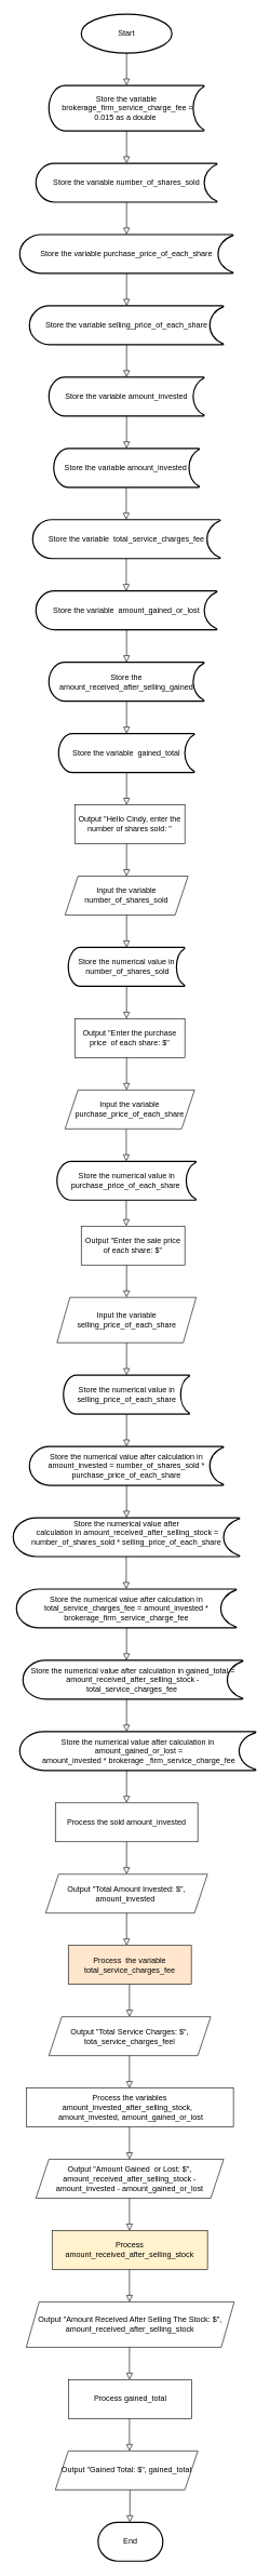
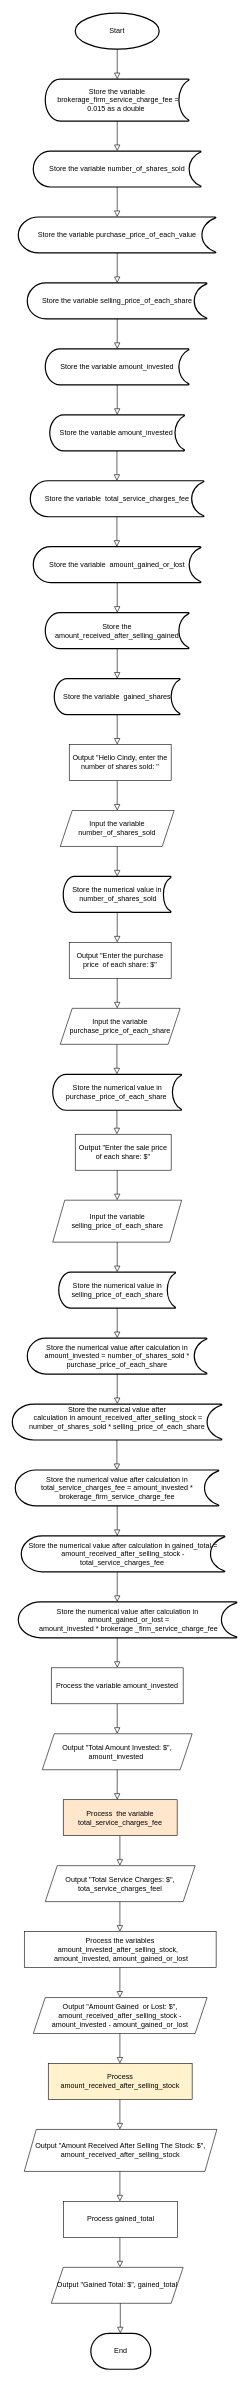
  <mxCell id="0" />
  <mxCell id="1" parent="0" />
  <mxCell id="2" value="Start" style="strokeWidth=2;html=1;shape=mxgraph.flowchart.start_1;whiteSpace=wrap;" vertex="1" parent="1"><mxGeometry x="125" y="20" width="140" height="60" as="geometry" /></mxCell>
  <mxCell id="3" value="" style="rounded=0;html=1;jettySize=auto;orthogonalLoop=1;fontSize=11;endArrow=block;endFill=0;endSize=8;strokeWidth=1;shadow=0;labelBackgroundColor=none;edgeStyle=orthogonalEdgeStyle;" edge="1" parent="1"><mxGeometry relative="1" as="geometry"><mxPoint x="195" y="1190" as="sourcePoint" /><mxPoint x="195" y="1240" as="targetPoint" /></mxGeometry></mxCell>
  <mxCell id="4" value="" style="rounded=0;html=1;jettySize=auto;orthogonalLoop=1;fontSize=11;endArrow=block;endFill=0;endSize=8;strokeWidth=1;shadow=0;labelBackgroundColor=none;edgeStyle=orthogonalEdgeStyle;" edge="1" parent="1"><mxGeometry relative="1" as="geometry"><mxPoint x="195" y="1300" as="sourcePoint" /><mxPoint x="195" y="1350" as="targetPoint" /></mxGeometry></mxCell>
  <mxCell id="5" value="Input the variable number_of_shares_sold" style="shape=parallelogram;perimeter=parallelogramPerimeter;whiteSpace=wrap;html=1;fixedSize=1;" vertex="1" parent="1"><mxGeometry x="100" y="1350" width="190" height="60" as="geometry" /></mxCell>
  <mxCell id="6" value="Output &quot;Hello Cindy, enter the&lt;br&gt;number of shares sold: &quot;" style="rounded=0;whiteSpace=wrap;html=1;" vertex="1" parent="1"><mxGeometry x="115" y="1240" width="170" height="60" as="geometry" /></mxCell>
  <mxCell id="7" value="" style="rounded=0;html=1;jettySize=auto;orthogonalLoop=1;fontSize=11;endArrow=block;endFill=0;endSize=8;strokeWidth=1;shadow=0;labelBackgroundColor=none;edgeStyle=orthogonalEdgeStyle;" edge="1" parent="1"><mxGeometry relative="1" as="geometry"><mxPoint x="195" y="1410" as="sourcePoint" /><mxPoint x="195" y="1460" as="targetPoint" /></mxGeometry></mxCell>
  <mxCell id="8" value="Output &quot;Enter the purchase price &amp;nbsp;of each share: $&quot;" style="rounded=0;whiteSpace=wrap;html=1;" vertex="1" parent="1"><mxGeometry x="115" y="1570" width="170" height="60" as="geometry" /></mxCell>
  <mxCell id="9" value="" style="rounded=0;html=1;jettySize=auto;orthogonalLoop=1;fontSize=11;endArrow=block;endFill=0;endSize=8;strokeWidth=1;shadow=0;labelBackgroundColor=none;edgeStyle=orthogonalEdgeStyle;" edge="1" parent="1"><mxGeometry relative="1" as="geometry"><mxPoint x="194.5" y="1740" as="sourcePoint" /><mxPoint x="194.5" y="1790" as="targetPoint" /></mxGeometry></mxCell>
  <mxCell id="10" value="Input the variable purchase_price_of_each_share" style="shape=parallelogram;perimeter=parallelogramPerimeter;whiteSpace=wrap;html=1;fixedSize=1;" vertex="1" parent="1"><mxGeometry x="100" y="1680" width="200" height="60" as="geometry" /></mxCell>
  <mxCell id="11" value="Output &quot;Enter the sale price of each share: $&quot;" style="rounded=0;whiteSpace=wrap;html=1;" vertex="1" parent="1"><mxGeometry x="125" y="1890" width="160" height="60" as="geometry" /></mxCell>
  <mxCell id="12" value="" style="rounded=0;html=1;jettySize=auto;orthogonalLoop=1;fontSize=11;endArrow=block;endFill=0;endSize=8;strokeWidth=1;shadow=0;labelBackgroundColor=none;edgeStyle=orthogonalEdgeStyle;" edge="1" parent="1"><mxGeometry relative="1" as="geometry"><mxPoint x="194.5" y="1840" as="sourcePoint" /><mxPoint x="194.5" y="1890" as="targetPoint" /></mxGeometry></mxCell>
  <mxCell id="13" value="Input the variable selling_price_of_each_share" style="shape=parallelogram;perimeter=parallelogramPerimeter;whiteSpace=wrap;html=1;fixedSize=1;" vertex="1" parent="1"><mxGeometry x="87.5" y="2000" width="215" height="70" as="geometry" /></mxCell>
  <mxCell id="14" value="Store the numerical value in &amp;nbsp;number_of_shares_sold" style="strokeWidth=2;html=1;shape=mxgraph.flowchart.stored_data;whiteSpace=wrap;" vertex="1" parent="1"><mxGeometry x="105" y="1460" width="180" height="60" as="geometry" /></mxCell>
  <mxCell id="15" value="" style="rounded=0;html=1;jettySize=auto;orthogonalLoop=1;fontSize=11;endArrow=block;endFill=0;endSize=8;strokeWidth=1;shadow=0;labelBackgroundColor=none;edgeStyle=orthogonalEdgeStyle;" edge="1" parent="1"><mxGeometry relative="1" as="geometry"><mxPoint x="195" y="1520" as="sourcePoint" /><mxPoint x="195" y="1570" as="targetPoint" /></mxGeometry></mxCell>
  <mxCell id="16" value="" style="rounded=0;html=1;jettySize=auto;orthogonalLoop=1;fontSize=11;endArrow=block;endFill=0;endSize=8;strokeWidth=1;shadow=0;labelBackgroundColor=none;edgeStyle=orthogonalEdgeStyle;" edge="1" parent="1"><mxGeometry relative="1" as="geometry"><mxPoint x="195" y="1630" as="sourcePoint" /><mxPoint x="195" y="1680" as="targetPoint" /></mxGeometry></mxCell>
  <mxCell id="17" value="Store the numerical value in purchase_price_of_each_share&amp;nbsp;" style="strokeWidth=2;html=1;shape=mxgraph.flowchart.stored_data;whiteSpace=wrap;" vertex="1" parent="1"><mxGeometry x="87.5" y="1790" width="215" height="60" as="geometry" /></mxCell>
  <mxCell id="18" value="" style="rounded=0;html=1;jettySize=auto;orthogonalLoop=1;fontSize=11;endArrow=block;endFill=0;endSize=8;strokeWidth=1;shadow=0;labelBackgroundColor=none;edgeStyle=orthogonalEdgeStyle;" edge="1" parent="1"><mxGeometry relative="1" as="geometry"><mxPoint x="195" y="1950" as="sourcePoint" /><mxPoint x="195" y="2000" as="targetPoint" /></mxGeometry></mxCell>
  <mxCell id="19" value="" style="rounded=0;html=1;jettySize=auto;orthogonalLoop=1;fontSize=11;endArrow=block;endFill=0;endSize=8;strokeWidth=1;shadow=0;labelBackgroundColor=none;edgeStyle=orthogonalEdgeStyle;" edge="1" parent="1"><mxGeometry relative="1" as="geometry"><mxPoint x="195" y="2070" as="sourcePoint" /><mxPoint x="195" y="2120" as="targetPoint" /></mxGeometry></mxCell>
  <mxCell id="20" value="Store the numerical value in selling_price_of_each_share" style="strokeWidth=2;html=1;shape=mxgraph.flowchart.stored_data;whiteSpace=wrap;" vertex="1" parent="1"><mxGeometry x="97.5" y="2120" width="195" height="60" as="geometry" /></mxCell>
  <mxCell id="21" value="" style="rounded=0;html=1;jettySize=auto;orthogonalLoop=1;fontSize=11;endArrow=block;endFill=0;endSize=8;strokeWidth=1;shadow=0;labelBackgroundColor=none;edgeStyle=orthogonalEdgeStyle;" edge="1" parent="1"><mxGeometry relative="1" as="geometry"><mxPoint x="195" y="2180" as="sourcePoint" /><mxPoint x="195" y="2230" as="targetPoint" /></mxGeometry></mxCell>
  <mxCell id="22" value="Store the numerical value after calculation in &lt;br&gt;amount_invested = number_of_shares_sold * purchase_price_of_each_share" style="strokeWidth=2;html=1;shape=mxgraph.flowchart.stored_data;whiteSpace=wrap;" vertex="1" parent="1"><mxGeometry x="45" y="2230" width="300" height="60" as="geometry" /></mxCell>
  <mxCell id="23" value="" style="rounded=0;html=1;jettySize=auto;orthogonalLoop=1;fontSize=11;endArrow=block;endFill=0;endSize=8;strokeWidth=1;shadow=0;labelBackgroundColor=none;edgeStyle=orthogonalEdgeStyle;" edge="1" parent="1"><mxGeometry relative="1" as="geometry"><mxPoint x="195" y="2290" as="sourcePoint" /><mxPoint x="195" y="2340" as="targetPoint" /></mxGeometry></mxCell>
  <mxCell id="24" value="Store the numerical value after&lt;br&gt;&amp;nbsp;calculation in amount_received_after_selling_stock&amp;nbsp;= number_of_shares_sold * selling_price_of_each_share&lt;span style=&quot;color: rgba(255 , 255 , 255 , 0.85) ; font-family: &amp;#34;menlo&amp;#34; ; background-color: rgb(31 , 31 , 36)&quot;&gt;&lt;br&gt;&lt;br&gt;&lt;/span&gt;" style="strokeWidth=2;html=1;shape=mxgraph.flowchart.stored_data;whiteSpace=wrap;" vertex="1" parent="1"><mxGeometry x="20" y="2340" width="350" height="60" as="geometry" /></mxCell>
  <mxCell id="25" value="" style="rounded=0;html=1;jettySize=auto;orthogonalLoop=1;fontSize=11;endArrow=block;endFill=0;endSize=8;strokeWidth=1;shadow=0;labelBackgroundColor=none;edgeStyle=orthogonalEdgeStyle;" edge="1" parent="1"><mxGeometry relative="1" as="geometry"><mxPoint x="194.5" y="2400" as="sourcePoint" /><mxPoint x="194.5" y="2450" as="targetPoint" /></mxGeometry></mxCell>
  <mxCell id="26" value="Store the numerical value after calculation in total_service_charges_fee = amount_invested * brokerage_firm_service_charge_fee" style="strokeWidth=2;html=1;shape=mxgraph.flowchart.stored_data;whiteSpace=wrap;" vertex="1" parent="1"><mxGeometry x="25" y="2450" width="340" height="60" as="geometry" /></mxCell>
  <mxCell id="27" value="Store the numerical value after calculation in gained_total = amount_received_after_selling_stock - total_service_charges_fee&amp;nbsp;" style="strokeWidth=2;html=1;shape=mxgraph.flowchart.stored_data;whiteSpace=wrap;" vertex="1" parent="1"><mxGeometry x="35" y="2560" width="340" height="60" as="geometry" /></mxCell>
  <mxCell id="28" value="" style="rounded=0;html=1;jettySize=auto;orthogonalLoop=1;fontSize=11;endArrow=block;endFill=0;endSize=8;strokeWidth=1;shadow=0;labelBackgroundColor=none;edgeStyle=orthogonalEdgeStyle;" edge="1" parent="1"><mxGeometry relative="1" as="geometry"><mxPoint x="195" y="2510" as="sourcePoint" /><mxPoint x="195" y="2560" as="targetPoint" /></mxGeometry></mxCell>
  <mxCell id="29" value="" style="rounded=0;html=1;jettySize=auto;orthogonalLoop=1;fontSize=11;endArrow=block;endFill=0;endSize=8;strokeWidth=1;shadow=0;labelBackgroundColor=none;edgeStyle=orthogonalEdgeStyle;" edge="1" parent="1"><mxGeometry relative="1" as="geometry"><mxPoint x="195" y="2620" as="sourcePoint" /><mxPoint x="195" y="2670" as="targetPoint" /></mxGeometry></mxCell>
  <mxCell id="30" value="Store the numerical value after calculation in &amp;nbsp;amount_gained_or_lost =&lt;br&gt;&amp;nbsp;amount_invested * brokerage _firm_service_charge_fee" style="strokeWidth=2;html=1;shape=mxgraph.flowchart.stored_data;whiteSpace=wrap;" vertex="1" parent="1"><mxGeometry x="30" y="2670" width="365" height="60" as="geometry" /></mxCell>
  <mxCell id="31" value="Output &quot;Total Amount Invested: $&quot;, amount_invested&amp;nbsp;" style="shape=parallelogram;perimeter=parallelogramPerimeter;whiteSpace=wrap;html=1;fixedSize=1;" vertex="1" parent="1"><mxGeometry x="70" y="2890" width="250" height="60" as="geometry" /></mxCell>
  <mxCell id="32" value="" style="rounded=0;html=1;jettySize=auto;orthogonalLoop=1;fontSize=11;endArrow=block;endFill=0;endSize=8;strokeWidth=1;shadow=0;labelBackgroundColor=none;edgeStyle=orthogonalEdgeStyle;" edge="1" parent="1"><mxGeometry relative="1" as="geometry"><mxPoint x="195" y="2730" as="sourcePoint" /><mxPoint x="195" y="2780" as="targetPoint" /></mxGeometry></mxCell>
- <mxCell id="33" value="Process the sold amount_invested" style="rounded=0;whiteSpace=wrap;html=1;" vertex="1" parent="1"><mxGeometry x="85" y="2780" width="220" height="60" as="geometry" /></mxCell>
+ <mxCell id="33" value="Process the variable amount_invested" style="rounded=0;whiteSpace=wrap;html=1;" vertex="1" parent="1"><mxGeometry x="85" y="2780" width="220" height="60" as="geometry" /></mxCell>
  <mxCell id="34" value="" style="rounded=0;html=1;jettySize=auto;orthogonalLoop=1;fontSize=11;endArrow=block;endFill=0;endSize=8;strokeWidth=1;shadow=0;labelBackgroundColor=none;edgeStyle=orthogonalEdgeStyle;" edge="1" parent="1"><mxGeometry relative="1" as="geometry"><mxPoint x="195" y="2840" as="sourcePoint" /><mxPoint x="195" y="2890" as="targetPoint" /></mxGeometry></mxCell>
  <mxCell id="35" value="" style="rounded=0;html=1;jettySize=auto;orthogonalLoop=1;fontSize=11;endArrow=block;endFill=0;endSize=8;strokeWidth=1;shadow=0;labelBackgroundColor=none;edgeStyle=orthogonalEdgeStyle;" edge="1" parent="1" source="31"><mxGeometry relative="1" as="geometry"><mxPoint x="195" y="2950" as="sourcePoint" /><mxPoint x="195" y="3000" as="targetPoint" /></mxGeometry></mxCell>
  <mxCell id="36" value="Process &amp;nbsp;the variable total_service_charges_fee" style="rounded=0;whiteSpace=wrap;html=1;fillColor=#ffe6cc;" vertex="1" parent="1"><mxGeometry x="105" y="3000" width="190" height="60" as="geometry" /></mxCell>
  <mxCell id="37" value="" style="rounded=0;html=1;jettySize=auto;orthogonalLoop=1;fontSize=11;endArrow=block;endFill=0;endSize=8;strokeWidth=1;shadow=0;labelBackgroundColor=none;edgeStyle=orthogonalEdgeStyle;" edge="1" parent="1"><mxGeometry relative="1" as="geometry"><mxPoint x="199.5" y="3060" as="sourcePoint" /><mxPoint x="199.5" y="3110" as="targetPoint" /></mxGeometry></mxCell>
  <mxCell id="38" value="Output &quot;Total Service Charges: $&quot;, tota_service_charges_feel" style="shape=parallelogram;perimeter=parallelogramPerimeter;whiteSpace=wrap;html=1;fixedSize=1;" vertex="1" parent="1"><mxGeometry x="75" y="3110" width="250" height="60" as="geometry" /></mxCell>
  <mxCell id="39" value="" style="rounded=0;html=1;jettySize=auto;orthogonalLoop=1;fontSize=11;endArrow=block;endFill=0;endSize=8;strokeWidth=1;shadow=0;labelBackgroundColor=none;edgeStyle=orthogonalEdgeStyle;" edge="1" parent="1"><mxGeometry relative="1" as="geometry"><mxPoint x="199.5" y="3170" as="sourcePoint" /><mxPoint x="199.5" y="3220" as="targetPoint" /></mxGeometry></mxCell>
  <mxCell id="40" value="Process the variables amount_invested_after_selling_stock, &amp;nbsp;&lt;br&gt;&amp;nbsp;amount_invested, amount_gained_or_lost" style="rounded=0;whiteSpace=wrap;html=1;" vertex="1" parent="1"><mxGeometry x="40" y="3220" width="320" height="60" as="geometry" /></mxCell>
  <mxCell id="41" value="" style="rounded=0;html=1;jettySize=auto;orthogonalLoop=1;fontSize=11;endArrow=block;endFill=0;endSize=8;strokeWidth=1;shadow=0;labelBackgroundColor=none;edgeStyle=orthogonalEdgeStyle;" edge="1" parent="1"><mxGeometry relative="1" as="geometry"><mxPoint x="199.5" y="3280" as="sourcePoint" /><mxPoint x="199.5" y="3330" as="targetPoint" /><Array as="points"><mxPoint x="199.5" y="3320" /><mxPoint x="199.5" y="3320" /></Array></mxGeometry></mxCell>
  <mxCell id="42" value="Output &quot;Amount Gained &amp;nbsp;or Lost: $&quot;, amount_received_after_selling_stock - amount_invested - amount_gained_or_lost" style="shape=parallelogram;perimeter=parallelogramPerimeter;whiteSpace=wrap;html=1;fixedSize=1;" vertex="1" parent="1"><mxGeometry x="55" y="3330" width="290" height="60" as="geometry" /></mxCell>
  <mxCell id="43" value="" style="rounded=0;html=1;jettySize=auto;orthogonalLoop=1;fontSize=11;endArrow=block;endFill=0;endSize=8;strokeWidth=1;shadow=0;labelBackgroundColor=none;edgeStyle=orthogonalEdgeStyle;" edge="1" parent="1"><mxGeometry relative="1" as="geometry"><mxPoint x="199.5" y="3390" as="sourcePoint" /><mxPoint x="199.5" y="3440" as="targetPoint" /></mxGeometry></mxCell>
  <mxCell id="44" value="Process amount_received_after_selling_stock" style="rounded=0;whiteSpace=wrap;html=1;fillColor=#fff2cc;" vertex="1" parent="1"><mxGeometry x="80" y="3440" width="240" height="60" as="geometry" /></mxCell>
  <mxCell id="45" value="" style="rounded=0;html=1;jettySize=auto;orthogonalLoop=1;fontSize=11;endArrow=block;endFill=0;endSize=8;strokeWidth=1;shadow=0;labelBackgroundColor=none;edgeStyle=orthogonalEdgeStyle;" edge="1" parent="1"><mxGeometry relative="1" as="geometry"><mxPoint x="199.5" y="3500" as="sourcePoint" /><mxPoint x="199.5" y="3550" as="targetPoint" /></mxGeometry></mxCell>
  <mxCell id="46" value="Output &quot;Amount Received After Selling The Stock: $&quot;, amount_received_after_selling_stock" style="shape=parallelogram;perimeter=parallelogramPerimeter;whiteSpace=wrap;html=1;fixedSize=1;" vertex="1" parent="1"><mxGeometry x="40" y="3550" width="321.25" height="70" as="geometry" /></mxCell>
  <mxCell id="47" value="" style="rounded=0;html=1;jettySize=auto;orthogonalLoop=1;fontSize=11;endArrow=block;endFill=0;endSize=8;strokeWidth=1;shadow=0;labelBackgroundColor=none;edgeStyle=orthogonalEdgeStyle;" edge="1" parent="1"><mxGeometry relative="1" as="geometry"><mxPoint x="199.5" y="3620" as="sourcePoint" /><mxPoint x="199.5" y="3670" as="targetPoint" /></mxGeometry></mxCell>
  <mxCell id="48" value="Process gained_total" style="rounded=0;whiteSpace=wrap;html=1;" vertex="1" parent="1"><mxGeometry x="105.63" y="3670" width="190" height="60" as="geometry" /></mxCell>
  <mxCell id="49" value="" style="rounded=0;html=1;jettySize=auto;orthogonalLoop=1;fontSize=11;endArrow=block;endFill=0;endSize=8;strokeWidth=1;shadow=0;labelBackgroundColor=none;edgeStyle=orthogonalEdgeStyle;" edge="1" parent="1"><mxGeometry relative="1" as="geometry"><mxPoint x="199.5" y="3730" as="sourcePoint" /><mxPoint x="199.5" y="3780" as="targetPoint" /></mxGeometry></mxCell>
  <mxCell id="50" value="Output &quot;Gained Total: $&quot;, gained_total" style="shape=parallelogram;perimeter=parallelogramPerimeter;whiteSpace=wrap;html=1;fixedSize=1;" vertex="1" parent="1"><mxGeometry x="85" y="3780" width="220" height="60" as="geometry" /></mxCell>
  <mxCell id="51" value="Store the variable &amp;nbsp;brokerage_firm_service_charge_fee = 0.015 as a double&amp;nbsp;" style="strokeWidth=2;html=1;shape=mxgraph.flowchart.stored_data;whiteSpace=wrap;" vertex="1" parent="1"><mxGeometry x="75" y="130" width="240" height="70" as="geometry" /></mxCell>
  <mxCell id="52" value="Store the variable number_of_shares_sold" style="strokeWidth=2;html=1;shape=mxgraph.flowchart.stored_data;whiteSpace=wrap;" vertex="1" parent="1"><mxGeometry x="55" y="250" width="280" height="60" as="geometry" /></mxCell>
- <mxCell id="53" value="Store the variable purchase_price_of_each_share" style="strokeWidth=2;html=1;shape=mxgraph.flowchart.stored_data;whiteSpace=wrap;" vertex="1" parent="1"><mxGeometry x="30" y="360" width="330" height="60" as="geometry" /></mxCell>
+ <mxCell id="53" value="Store the variable purchase_price_of_each_value" style="strokeWidth=2;html=1;shape=mxgraph.flowchart.stored_data;whiteSpace=wrap;" vertex="1" parent="1"><mxGeometry x="30" y="360" width="330" height="60" as="geometry" /></mxCell>
  <mxCell id="54" value="Store the variable selling_price_of_each_share" style="strokeWidth=2;html=1;shape=mxgraph.flowchart.stored_data;whiteSpace=wrap;" vertex="1" parent="1"><mxGeometry x="45" y="470" width="300" height="60" as="geometry" /></mxCell>
  <mxCell id="55" value="Store the variable amount_invested" style="strokeWidth=2;html=1;shape=mxgraph.flowchart.stored_data;whiteSpace=wrap;" vertex="1" parent="1"><mxGeometry x="75" y="580" width="240" height="60" as="geometry" /></mxCell>
  <mxCell id="56" value="Store the variable &amp;nbsp;total_service_charges_fee" style="strokeWidth=2;html=1;shape=mxgraph.flowchart.stored_data;whiteSpace=wrap;" vertex="1" parent="1"><mxGeometry x="50" y="800" width="290" height="60" as="geometry" /></mxCell>
  <mxCell id="57" value="Store the variable &amp;nbsp;amount_gained_or_lost" style="strokeWidth=2;html=1;shape=mxgraph.flowchart.stored_data;whiteSpace=wrap;" vertex="1" parent="1"><mxGeometry x="55" y="910" width="280" height="60" as="geometry" /></mxCell>
  <mxCell id="58" value="Store the amount_received_after_selling_gained" style="strokeWidth=2;html=1;shape=mxgraph.flowchart.stored_data;whiteSpace=wrap;" vertex="1" parent="1"><mxGeometry x="75" y="1020" width="240" height="60" as="geometry" /></mxCell>
- <mxCell id="59" value="Store the variable &amp;nbsp;gained_total" style="strokeWidth=2;html=1;shape=mxgraph.flowchart.stored_data;whiteSpace=wrap;" vertex="1" parent="1"><mxGeometry x="90" y="1130" width="210" height="60" as="geometry" /></mxCell>
+ <mxCell id="59" value="Store the variable &amp;nbsp;gained_shares" style="strokeWidth=2;html=1;shape=mxgraph.flowchart.stored_data;whiteSpace=wrap;" vertex="1" parent="1"><mxGeometry x="90" y="1130" width="210" height="60" as="geometry" /></mxCell>
  <mxCell id="60" value="" style="rounded=0;html=1;jettySize=auto;orthogonalLoop=1;fontSize=11;endArrow=block;endFill=0;endSize=8;strokeWidth=1;shadow=0;labelBackgroundColor=none;edgeStyle=orthogonalEdgeStyle;" edge="1" parent="1"><mxGeometry relative="1" as="geometry"><mxPoint x="195" y="1080" as="sourcePoint" /><mxPoint x="195" y="1130" as="targetPoint" /></mxGeometry></mxCell>
  <mxCell id="61" value="" style="rounded=0;html=1;jettySize=auto;orthogonalLoop=1;fontSize=11;endArrow=block;endFill=0;endSize=8;strokeWidth=1;shadow=0;labelBackgroundColor=none;edgeStyle=orthogonalEdgeStyle;" edge="1" parent="1"><mxGeometry relative="1" as="geometry"><mxPoint x="195" y="970" as="sourcePoint" /><mxPoint x="195" y="1020" as="targetPoint" /></mxGeometry></mxCell>
  <mxCell id="62" value="" style="rounded=0;html=1;jettySize=auto;orthogonalLoop=1;fontSize=11;endArrow=block;endFill=0;endSize=8;strokeWidth=1;shadow=0;labelBackgroundColor=none;edgeStyle=orthogonalEdgeStyle;" edge="1" parent="1"><mxGeometry relative="1" as="geometry"><mxPoint x="194.5" y="860" as="sourcePoint" /><mxPoint x="194.5" y="910" as="targetPoint" /></mxGeometry></mxCell>
  <mxCell id="63" value="" style="rounded=0;html=1;jettySize=auto;orthogonalLoop=1;fontSize=11;endArrow=block;endFill=0;endSize=8;strokeWidth=1;shadow=0;labelBackgroundColor=none;edgeStyle=orthogonalEdgeStyle;" edge="1" parent="1"><mxGeometry relative="1" as="geometry"><mxPoint x="194.5" y="750" as="sourcePoint" /><mxPoint x="194.5" y="800" as="targetPoint" /></mxGeometry></mxCell>
  <mxCell id="64" value="Store the variable amount_invested&amp;nbsp;" style="strokeWidth=2;html=1;shape=mxgraph.flowchart.stored_data;whiteSpace=wrap;" vertex="1" parent="1"><mxGeometry x="82.5" y="690" width="225" height="60" as="geometry" /></mxCell>
  <mxCell id="65" value="" style="rounded=0;html=1;jettySize=auto;orthogonalLoop=1;fontSize=11;endArrow=block;endFill=0;endSize=8;strokeWidth=1;shadow=0;labelBackgroundColor=none;edgeStyle=orthogonalEdgeStyle;" edge="1" parent="1"><mxGeometry relative="1" as="geometry"><mxPoint x="195" y="640" as="sourcePoint" /><mxPoint x="195" y="690" as="targetPoint" /></mxGeometry></mxCell>
  <mxCell id="66" value="" style="rounded=0;html=1;jettySize=auto;orthogonalLoop=1;fontSize=11;endArrow=block;endFill=0;endSize=8;strokeWidth=1;shadow=0;labelBackgroundColor=none;edgeStyle=orthogonalEdgeStyle;" edge="1" parent="1"><mxGeometry relative="1" as="geometry"><mxPoint x="195" y="530" as="sourcePoint" /><mxPoint x="195" y="580" as="targetPoint" /></mxGeometry></mxCell>
  <mxCell id="67" value="" style="rounded=0;html=1;jettySize=auto;orthogonalLoop=1;fontSize=11;endArrow=block;endFill=0;endSize=8;strokeWidth=1;shadow=0;labelBackgroundColor=none;edgeStyle=orthogonalEdgeStyle;" edge="1" parent="1"><mxGeometry relative="1" as="geometry"><mxPoint x="195" y="420" as="sourcePoint" /><mxPoint x="195" y="470" as="targetPoint" /></mxGeometry></mxCell>
  <mxCell id="68" value="" style="rounded=0;html=1;jettySize=auto;orthogonalLoop=1;fontSize=11;endArrow=block;endFill=0;endSize=8;strokeWidth=1;shadow=0;labelBackgroundColor=none;edgeStyle=orthogonalEdgeStyle;" edge="1" parent="1"><mxGeometry relative="1" as="geometry"><mxPoint x="195" y="310" as="sourcePoint" /><mxPoint x="195" y="360" as="targetPoint" /></mxGeometry></mxCell>
  <mxCell id="69" value="" style="rounded=0;html=1;jettySize=auto;orthogonalLoop=1;fontSize=11;endArrow=block;endFill=0;endSize=8;strokeWidth=1;shadow=0;labelBackgroundColor=none;edgeStyle=orthogonalEdgeStyle;" edge="1" parent="1"><mxGeometry relative="1" as="geometry"><mxPoint x="195" y="200" as="sourcePoint" /><mxPoint x="195" y="250" as="targetPoint" /></mxGeometry></mxCell>
  <mxCell id="70" value="" style="rounded=0;html=1;jettySize=auto;orthogonalLoop=1;fontSize=11;endArrow=block;endFill=0;endSize=8;strokeWidth=1;shadow=0;labelBackgroundColor=none;edgeStyle=orthogonalEdgeStyle;" edge="1" parent="1"><mxGeometry relative="1" as="geometry"><mxPoint x="195" y="80" as="sourcePoint" /><mxPoint x="195" y="130" as="targetPoint" /></mxGeometry></mxCell>
  <mxCell id="71" value="" style="rounded=0;html=1;jettySize=auto;orthogonalLoop=1;fontSize=11;endArrow=block;endFill=0;endSize=8;strokeWidth=1;shadow=0;labelBackgroundColor=none;edgeStyle=orthogonalEdgeStyle;" edge="1" parent="1"><mxGeometry relative="1" as="geometry"><mxPoint x="200.13" y="3840" as="sourcePoint" /><mxPoint x="200.13" y="3890" as="targetPoint" /></mxGeometry></mxCell>
  <mxCell id="72" value="End" style="strokeWidth=2;html=1;shape=mxgraph.flowchart.terminator;whiteSpace=wrap;" vertex="1" parent="1"><mxGeometry x="151" y="3890" width="100" height="60" as="geometry" /></mxCell>
